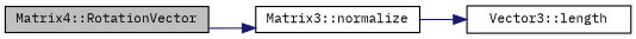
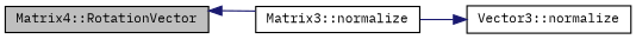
  digraph {
    fontname="IBM Plex Mono"
    rankdir=LR
    node [color=black fillcolor=white fontname="IBM Plex Mono" fontsize=10 shape=record style=filled]
    edge [color=midnightblue fontname="IBM Plex Mono" fontsize=10 labelfontname=Helvetica labelfontsize=10 style=solid]
    n1 [fillcolor=grey75 fontcolor=black height=0.2 label="Matrix4::RotationVector" width=0.4]
    n2 [height=0.2 label="Matrix3::normalize" width=0.4]
-   n3 [height=0.2 label="Vector3::length" width=0.4]
-   n1 -> n2
+   n3 [height=0.2 label="Vector3::normalize" width=0.4]
+   n2 -> n1
    n2 -> n3
  }
